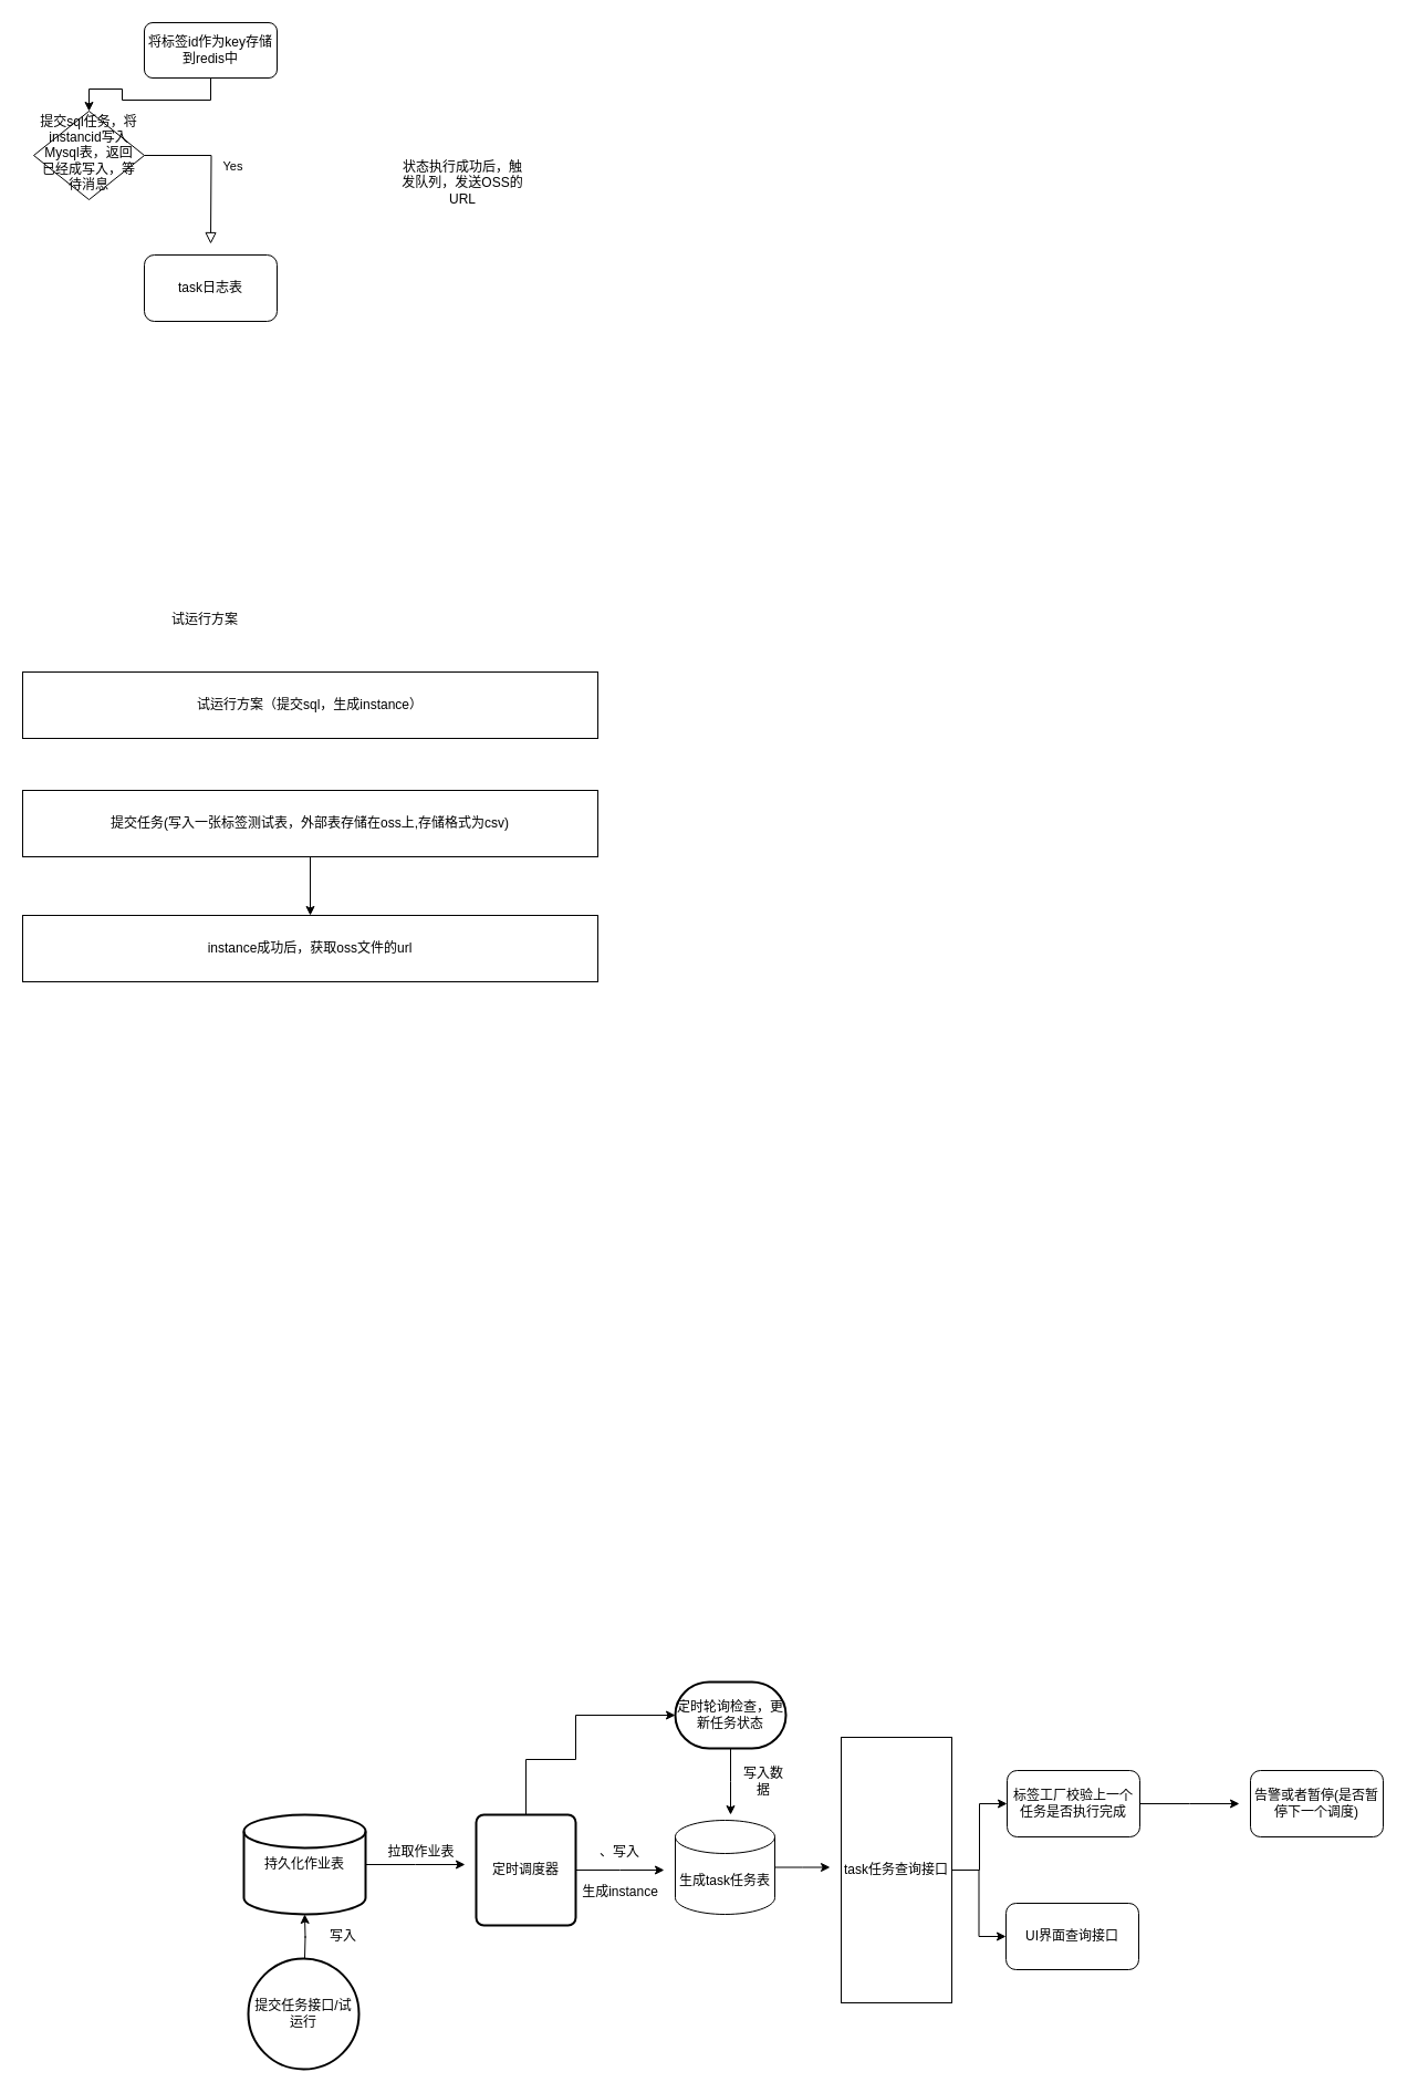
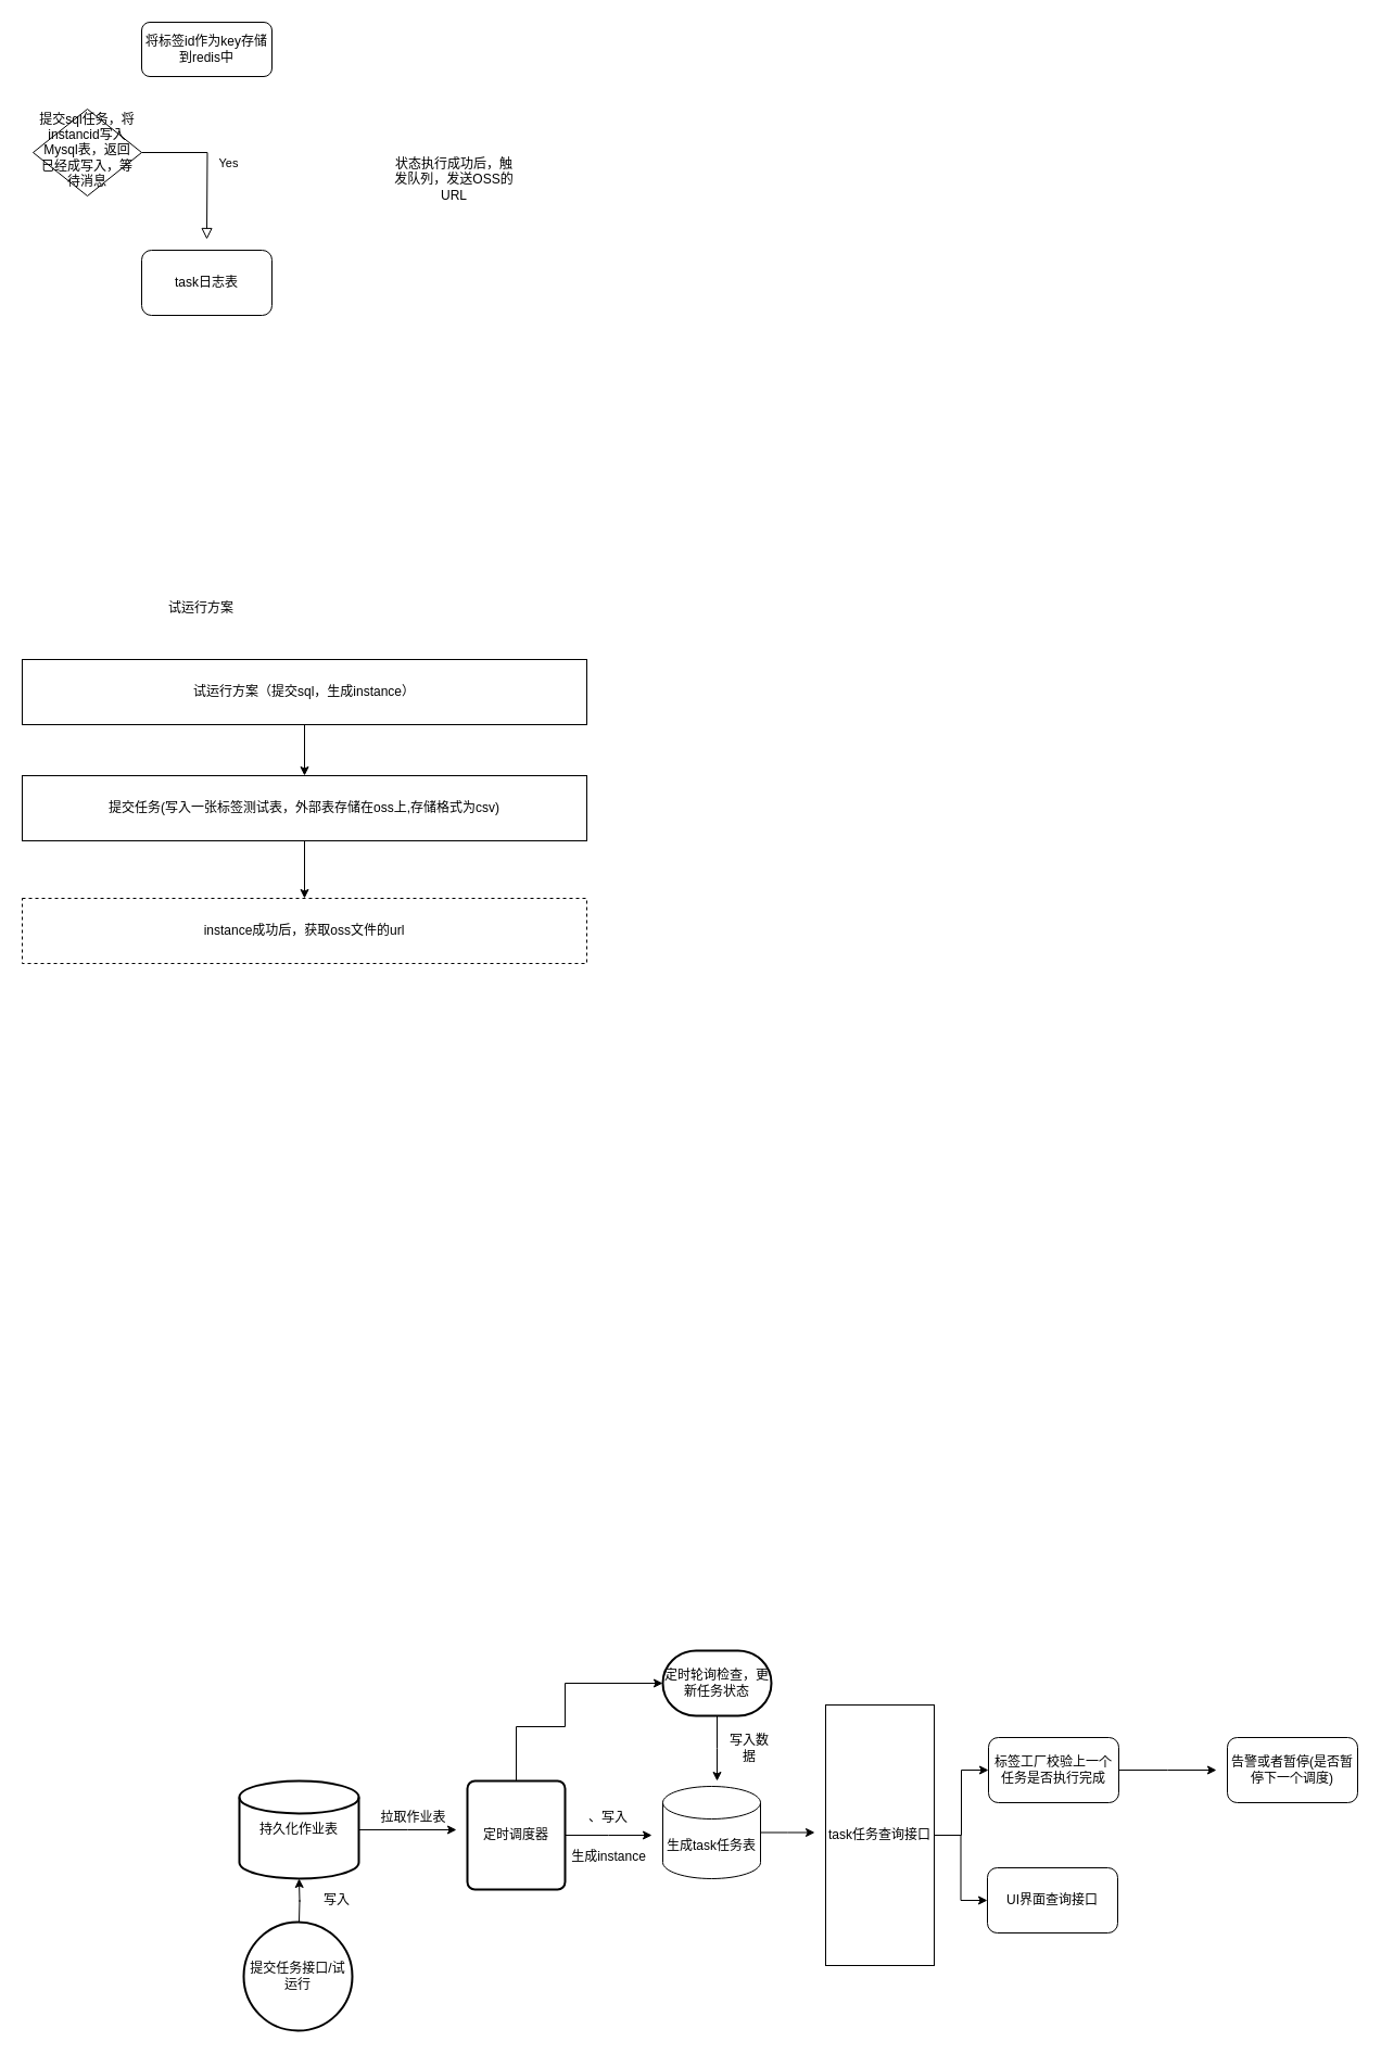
  <mxCell id="0" />
  <mxCell id="1" parent="0" />
  <mxCell id="2" value="Yes" style="rounded=0;html=1;jettySize=auto;orthogonalLoop=1;fontSize=11;endArrow=block;endFill=0;endSize=8;strokeWidth=1;shadow=0;labelBackgroundColor=none;edgeStyle=orthogonalEdgeStyle;" parent="1" source="3" edge="1"><mxGeometry y="20" relative="1" as="geometry"><mxPoint as="offset" /><mxPoint x="190" y="220" as="targetPoint" /></mxGeometry></mxCell>
  <mxCell id="3" value="提交sql任务，将instancid写入Mysql表，返回已经成写入，等待消息" style="rhombus;whiteSpace=wrap;html=1;shadow=0;fontFamily=Helvetica;fontSize=12;align=center;strokeWidth=1;spacing=6;spacingTop=-4;" parent="1" vertex="1"><mxGeometry x="30" y="100" width="100" height="80" as="geometry" /></mxCell>
+ <mxCell id="4" value="" style="edgeStyle=orthogonalEdgeStyle;rounded=0;orthogonalLoop=1;jettySize=auto;html=1;" parent="1" source="5" target="7" edge="1"><mxGeometry relative="1" as="geometry" /></mxCell>
  <mxCell id="5" value="试运行方案（提交sql，生成instance）" style="rounded=0;whiteSpace=wrap;html=1;" parent="1" vertex="1"><mxGeometry x="20" y="607" width="520" height="60" as="geometry" /></mxCell>
  <mxCell id="6" style="edgeStyle=orthogonalEdgeStyle;rounded=0;orthogonalLoop=1;jettySize=auto;html=1;exitX=0.5;exitY=1;exitDx=0;exitDy=0;entryX=0.5;entryY=0;entryDx=0;entryDy=0;" parent="1" source="7" target="8" edge="1"><mxGeometry relative="1" as="geometry" /></mxCell>
  <mxCell id="7" value="提交任务(写入一张标签测试表，外部表存储在oss上,存储格式为csv)" style="rounded=0;whiteSpace=wrap;html=1;" parent="1" vertex="1"><mxGeometry x="20" y="714" width="520" height="60" as="geometry" /></mxCell>
- <mxCell id="8" value="instance成功后，获取oss文件的url" style="rounded=0;whiteSpace=wrap;html=1;" parent="1" vertex="1"><mxGeometry x="20" y="827" width="520" height="60" as="geometry" /></mxCell>
- <mxCell id="9" style="edgeStyle=orthogonalEdgeStyle;rounded=0;orthogonalLoop=1;jettySize=auto;html=1;exitX=0.5;exitY=1;exitDx=0;exitDy=0;entryX=0.5;entryY=0;entryDx=0;entryDy=0;" edge="1" parent="1" source="10" target="3"><mxGeometry relative="1" as="geometry" /></mxCell>
+ <mxCell id="8" value="instance成功后，获取oss文件的url" style="rounded=0;whiteSpace=wrap;html=1;dashed=1;" parent="1" vertex="1"><mxGeometry x="20" y="827" width="520" height="60" as="geometry" /></mxCell>
  <mxCell id="10" value="将标签id作为key存储到redis中" style="rounded=1;whiteSpace=wrap;html=1;" vertex="1" parent="1"><mxGeometry x="130" y="20" width="120" height="50" as="geometry" /></mxCell>
  <mxCell id="11" style="edgeStyle=orthogonalEdgeStyle;rounded=0;orthogonalLoop=1;jettySize=auto;html=1;exitX=0.5;exitY=0;exitDx=0;exitDy=0;entryX=0.5;entryY=1;entryDx=0;entryDy=0;" edge="1" parent="1"><mxGeometry relative="1" as="geometry"><mxPoint x="275" y="1770" as="sourcePoint" /><mxPoint x="275" y="1730" as="targetPoint" /></mxGeometry></mxCell>
  <mxCell id="12" value="&lt;span&gt;&lt;font style=&quot;vertical-align: inherit&quot;&gt;&lt;font style=&quot;vertical-align: inherit&quot;&gt;提交任务接口/试运行&lt;/font&gt;&lt;/font&gt;&lt;/span&gt;" style="strokeWidth=2;html=1;shape=mxgraph.flowchart.start_2;whiteSpace=wrap;" vertex="1" parent="1"><mxGeometry x="224" y="1770" width="100" height="100" as="geometry" /></mxCell>
  <mxCell id="13" style="edgeStyle=orthogonalEdgeStyle;rounded=0;orthogonalLoop=1;jettySize=auto;html=1;exitX=1;exitY=0.5;exitDx=0;exitDy=0;exitPerimeter=0;" edge="1" parent="1" source="14"><mxGeometry relative="1" as="geometry"><mxPoint x="420" y="1685" as="targetPoint" /></mxGeometry></mxCell>
  <mxCell id="14" value="&lt;span style=&quot;font-family: &amp;#34;pingfang sc&amp;#34; , &amp;#34;helvetica&amp;#34; , &amp;#34;tahoma&amp;#34; , &amp;#34;arial&amp;#34; , &amp;#34;hiragino sans gb&amp;#34; , &amp;#34;microsoft yahei&amp;#34; , &amp;#34;simsun&amp;#34; , &amp;#34;heiti&amp;#34; , sans-serif ; text-align: left ; background-color: rgb(255 , 255 , 255)&quot;&gt;&lt;font style=&quot;vertical-align: inherit&quot;&gt;&lt;font style=&quot;vertical-align: inherit&quot;&gt;持久化作业表&lt;/font&gt;&lt;/font&gt;&lt;/span&gt;" style="strokeWidth=2;html=1;shape=mxgraph.flowchart.database;whiteSpace=wrap;" vertex="1" parent="1"><mxGeometry x="220" y="1640" width="110" height="90" as="geometry" /></mxCell>
  <mxCell id="15" style="edgeStyle=orthogonalEdgeStyle;rounded=0;orthogonalLoop=1;jettySize=auto;html=1;" edge="1" parent="1" source="17"><mxGeometry relative="1" as="geometry"><mxPoint x="600" y="1690" as="targetPoint" /></mxGeometry></mxCell>
  <mxCell id="16" style="edgeStyle=orthogonalEdgeStyle;rounded=0;orthogonalLoop=1;jettySize=auto;html=1;exitX=0.5;exitY=0;exitDx=0;exitDy=0;entryX=0;entryY=0.5;entryDx=0;entryDy=0;entryPerimeter=0;" edge="1" parent="1" source="17" target="23"><mxGeometry relative="1" as="geometry"><Array as="points"><mxPoint x="475" y="1590" /><mxPoint x="520" y="1590" /><mxPoint x="520" y="1550" /></Array></mxGeometry></mxCell>
  <mxCell id="17" value="&lt;font style=&quot;vertical-align: inherit&quot;&gt;&lt;font style=&quot;vertical-align: inherit&quot;&gt;定时调度器&lt;/font&gt;&lt;/font&gt;" style="rounded=1;whiteSpace=wrap;html=1;absoluteArcSize=1;arcSize=14;strokeWidth=2;" vertex="1" parent="1"><mxGeometry x="430" y="1640" width="90" height="100" as="geometry" /></mxCell>
  <mxCell id="18" value="&lt;font style=&quot;vertical-align: inherit&quot;&gt;&lt;font style=&quot;vertical-align: inherit&quot;&gt;写入&lt;/font&gt;&lt;/font&gt;" style="text;html=1;strokeColor=none;fillColor=none;align=center;verticalAlign=middle;whiteSpace=wrap;rounded=0;" vertex="1" parent="1"><mxGeometry x="290" y="1740" width="40" height="20" as="geometry" /></mxCell>
  <mxCell id="19" value="&lt;font style=&quot;vertical-align: inherit&quot;&gt;&lt;font style=&quot;vertical-align: inherit&quot;&gt;拉取作业表&lt;/font&gt;&lt;/font&gt;" style="text;html=1;align=center;verticalAlign=middle;resizable=0;points=[];autosize=1;strokeColor=none;" vertex="1" parent="1"><mxGeometry x="340" y="1664" width="80" height="20" as="geometry" /></mxCell>
  <mxCell id="20" style="edgeStyle=orthogonalEdgeStyle;rounded=0;orthogonalLoop=1;jettySize=auto;html=1;" edge="1" parent="1" source="21"><mxGeometry relative="1" as="geometry"><mxPoint x="750" y="1687.5" as="targetPoint" /></mxGeometry></mxCell>
  <mxCell id="21" value="&lt;font style=&quot;vertical-align: inherit&quot;&gt;&lt;font style=&quot;vertical-align: inherit&quot;&gt;生成task任务表&lt;/font&gt;&lt;/font&gt;" style="shape=cylinder3;whiteSpace=wrap;html=1;boundedLbl=1;backgroundOutline=1;size=15;" vertex="1" parent="1"><mxGeometry x="610" y="1645" width="90" height="85" as="geometry" /></mxCell>
  <mxCell id="22" style="edgeStyle=orthogonalEdgeStyle;rounded=0;orthogonalLoop=1;jettySize=auto;html=1;" edge="1" parent="1" source="23"><mxGeometry relative="1" as="geometry"><mxPoint x="660" y="1640" as="targetPoint" /></mxGeometry></mxCell>
  <mxCell id="23" value="&lt;font style=&quot;vertical-align: inherit&quot;&gt;&lt;font style=&quot;vertical-align: inherit&quot;&gt;&lt;font style=&quot;vertical-align: inherit&quot;&gt;&lt;font style=&quot;vertical-align: inherit&quot;&gt;&lt;font style=&quot;vertical-align: inherit&quot;&gt;&lt;font style=&quot;vertical-align: inherit&quot;&gt;定时轮询检查，更新任务状态&lt;/font&gt;&lt;/font&gt;&lt;/font&gt;&lt;/font&gt;&lt;/font&gt;&lt;/font&gt;" style="strokeWidth=2;html=1;shape=mxgraph.flowchart.terminator;whiteSpace=wrap;" vertex="1" parent="1"><mxGeometry x="610" y="1520" width="100" height="60" as="geometry" /></mxCell>
  <mxCell id="24" value="&lt;font style=&quot;vertical-align: inherit&quot;&gt;&lt;font style=&quot;vertical-align: inherit&quot;&gt;、写入&lt;/font&gt;&lt;/font&gt;" style="text;html=1;strokeColor=none;fillColor=none;align=center;verticalAlign=middle;whiteSpace=wrap;rounded=0;" vertex="1" parent="1"><mxGeometry x="540" y="1664" width="40" height="20" as="geometry" /></mxCell>
  <mxCell id="25" value="&lt;font style=&quot;vertical-align: inherit&quot;&gt;&lt;font style=&quot;vertical-align: inherit&quot;&gt;生成instance&lt;/font&gt;&lt;/font&gt;" style="text;html=1;align=center;verticalAlign=middle;resizable=0;points=[];autosize=1;strokeColor=none;" vertex="1" parent="1"><mxGeometry x="520" y="1700" width="80" height="20" as="geometry" /></mxCell>
  <mxCell id="26" value="&lt;font style=&quot;vertical-align: inherit&quot;&gt;&lt;font style=&quot;vertical-align: inherit&quot;&gt;写入数据&lt;/font&gt;&lt;/font&gt;" style="text;html=1;strokeColor=none;fillColor=none;align=center;verticalAlign=middle;whiteSpace=wrap;rounded=0;" vertex="1" parent="1"><mxGeometry x="670" y="1600" width="40" height="20" as="geometry" /></mxCell>
  <mxCell id="27" style="edgeStyle=orthogonalEdgeStyle;rounded=0;orthogonalLoop=1;jettySize=auto;html=1;entryX=0;entryY=0.5;entryDx=0;entryDy=0;" edge="1" parent="1" source="29" target="31"><mxGeometry relative="1" as="geometry" /></mxCell>
  <mxCell id="28" style="edgeStyle=orthogonalEdgeStyle;rounded=0;orthogonalLoop=1;jettySize=auto;html=1;exitX=1;exitY=0.5;exitDx=0;exitDy=0;" edge="1" parent="1" source="29" target="32"><mxGeometry relative="1" as="geometry" /></mxCell>
  <mxCell id="29" value="&lt;font style=&quot;vertical-align: inherit&quot;&gt;&lt;font style=&quot;vertical-align: inherit&quot;&gt;&lt;font style=&quot;vertical-align: inherit&quot;&gt;&lt;font style=&quot;vertical-align: inherit&quot;&gt;&lt;font style=&quot;vertical-align: inherit&quot;&gt;&lt;font style=&quot;vertical-align: inherit&quot;&gt;task任务查询接口&lt;/font&gt;&lt;/font&gt;&lt;/font&gt;&lt;/font&gt;&lt;/font&gt;&lt;/font&gt;" style="rounded=0;whiteSpace=wrap;html=1;" vertex="1" parent="1"><mxGeometry x="760" y="1570" width="100" height="240" as="geometry" /></mxCell>
  <mxCell id="30" style="edgeStyle=orthogonalEdgeStyle;rounded=0;orthogonalLoop=1;jettySize=auto;html=1;exitX=1;exitY=0.5;exitDx=0;exitDy=0;" edge="1" parent="1" source="31"><mxGeometry relative="1" as="geometry"><mxPoint x="1120" y="1630" as="targetPoint" /></mxGeometry></mxCell>
  <mxCell id="31" value="&lt;font style=&quot;vertical-align: inherit&quot;&gt;&lt;font style=&quot;vertical-align: inherit&quot;&gt;标签工厂校验上一个任务是否执行完成&lt;/font&gt;&lt;/font&gt;" style="rounded=1;whiteSpace=wrap;html=1;" vertex="1" parent="1"><mxGeometry x="910" y="1600" width="120" height="60" as="geometry" /></mxCell>
  <mxCell id="32" value="&lt;font style=&quot;vertical-align: inherit&quot;&gt;&lt;font style=&quot;vertical-align: inherit&quot;&gt;UI界面查询接口&lt;/font&gt;&lt;/font&gt;" style="rounded=1;whiteSpace=wrap;html=1;" vertex="1" parent="1"><mxGeometry x="909" y="1720" width="120" height="60" as="geometry" /></mxCell>
  <mxCell id="33" value="&lt;font style=&quot;vertical-align: inherit&quot;&gt;&lt;font style=&quot;vertical-align: inherit&quot;&gt;告警或者暂停(是否暂停下一个调度)&lt;/font&gt;&lt;/font&gt;" style="rounded=1;whiteSpace=wrap;html=1;" vertex="1" parent="1"><mxGeometry x="1130" y="1600" width="120" height="60" as="geometry" /></mxCell>
  <mxCell id="34" value="task日志表" style="rounded=1;whiteSpace=wrap;html=1;" vertex="1" parent="1"><mxGeometry x="130" y="230" width="120" height="60" as="geometry" /></mxCell>
  <mxCell id="35" value="状态执行成功后，触发队列，发送OSS的URL" style="text;html=1;strokeColor=none;fillColor=none;align=center;verticalAlign=middle;whiteSpace=wrap;rounded=0;" vertex="1" parent="1"><mxGeometry x="360" y="130" width="116" height="70" as="geometry" /></mxCell>
  <mxCell id="36" value="试运行方案" style="text;html=1;strokeColor=none;fillColor=none;align=center;verticalAlign=middle;whiteSpace=wrap;rounded=0;" vertex="1" parent="1"><mxGeometry x="75" y="540" width="220" height="40" as="geometry" /></mxCell>
